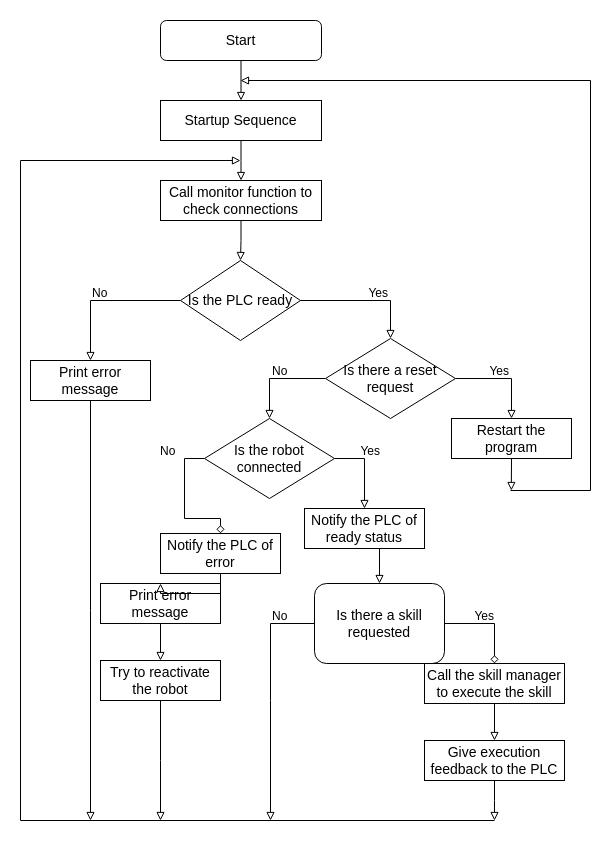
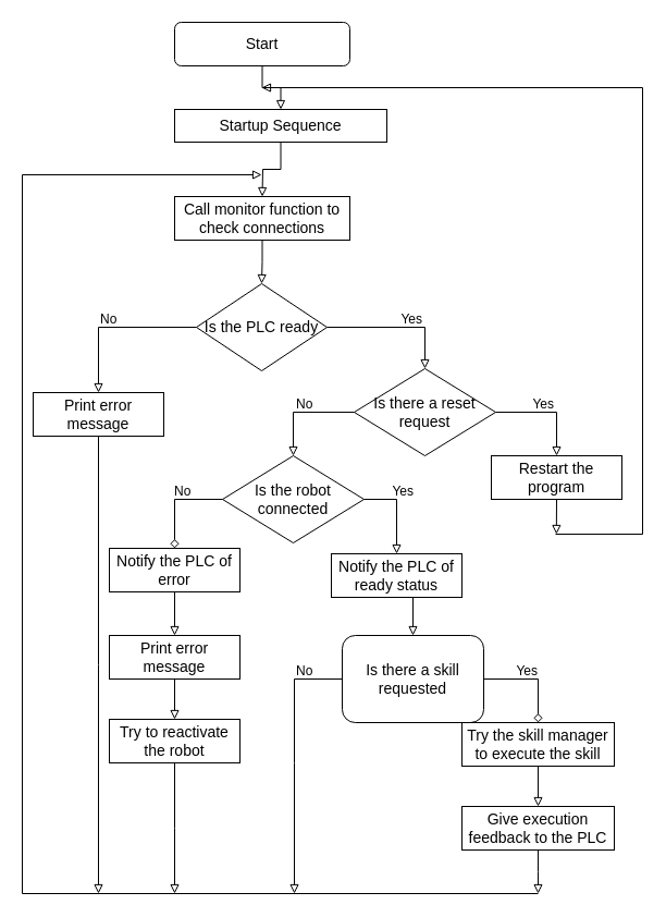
  <mxCell id="0" />
  <mxCell id="1" parent="0" />
  <mxCell id="2" value="" style="edgeStyle=orthogonalEdgeStyle;rounded=0;orthogonalLoop=1;jettySize=auto;html=1;fontSize=14;endArrow=block;endFill=0;" parent="1" source="3" target="12" edge="1"><mxGeometry relative="1" as="geometry" /></mxCell>
  <mxCell id="3" value="&lt;font style=&quot;font-size: 14px;&quot;&gt;Start&lt;/font&gt;" style="rounded=1;whiteSpace=wrap;html=1;fontSize=12;glass=0;strokeWidth=1;shadow=0;fillColor=none;" parent="1" vertex="1"><mxGeometry x="160" y="20" width="161" height="40" as="geometry" /></mxCell>
  <mxCell id="4" style="edgeStyle=orthogonalEdgeStyle;rounded=0;orthogonalLoop=1;jettySize=auto;html=1;exitX=0;exitY=0.5;exitDx=0;exitDy=0;entryX=0.5;entryY=0;entryDx=0;entryDy=0;fontSize=14;endArrow=block;endFill=0;" parent="1" source="6" target="8" edge="1"><mxGeometry relative="1" as="geometry" /></mxCell>
  <mxCell id="5" style="edgeStyle=orthogonalEdgeStyle;rounded=0;orthogonalLoop=1;jettySize=auto;html=1;exitX=1;exitY=0.5;exitDx=0;exitDy=0;entryX=0.5;entryY=0;entryDx=0;entryDy=0;endArrow=block;endFill=0;" parent="1" source="6" target="30" edge="1"><mxGeometry relative="1" as="geometry"><mxPoint x="360" y="340" as="targetPoint" /></mxGeometry></mxCell>
  <mxCell id="6" value="&lt;font style=&quot;font-size: 14px;&quot;&gt;Is the PLC ready&lt;/font&gt;" style="rhombus;whiteSpace=wrap;html=1;fontSize=12;fillColor=none;" parent="1" vertex="1"><mxGeometry x="180" y="260" width="120" height="80" as="geometry" /></mxCell>
  <mxCell id="7" style="edgeStyle=orthogonalEdgeStyle;rounded=0;orthogonalLoop=1;jettySize=auto;html=1;exitX=0.5;exitY=1;exitDx=0;exitDy=0;fontSize=14;endArrow=block;endFill=0;" parent="1" source="8" edge="1"><mxGeometry relative="1" as="geometry"><mxPoint x="90" y="820" as="targetPoint" /></mxGeometry></mxCell>
  <mxCell id="8" value="&lt;font style=&quot;font-size: 14px;&quot;&gt;Print error message&lt;/font&gt;" style="rounded=0;whiteSpace=wrap;html=1;fillColor=none;" parent="1" vertex="1"><mxGeometry x="30" y="360" width="120" height="40" as="geometry" /></mxCell>
  <mxCell id="9" value="No" style="text;html=1;strokeColor=none;fillColor=none;align=left;verticalAlign=middle;whiteSpace=wrap;rounded=0;fontSize=12;" parent="1" vertex="1"><mxGeometry x="90" y="278" width="60" height="30" as="geometry" /></mxCell>
  <mxCell id="10" value="Yes" style="text;html=1;strokeColor=none;fillColor=none;align=right;verticalAlign=middle;whiteSpace=wrap;rounded=0;fontSize=12;" parent="1" vertex="1"><mxGeometry x="451" y="356" width="60" height="30" as="geometry" /></mxCell>
  <mxCell id="11" style="edgeStyle=orthogonalEdgeStyle;rounded=0;orthogonalLoop=1;jettySize=auto;html=1;exitX=0.5;exitY=1;exitDx=0;exitDy=0;entryX=0.5;entryY=0;entryDx=0;entryDy=0;fontSize=14;endArrow=block;endFill=0;" parent="1" source="12" edge="1"><mxGeometry relative="1" as="geometry"><mxPoint x="240.5" y="180" as="targetPoint" /></mxGeometry></mxCell>
- <mxCell id="12" value="&lt;font style=&quot;font-size: 14px;&quot;&gt;Startup Sequence&lt;/font&gt;" style="rounded=0;whiteSpace=wrap;html=1;fillColor=none;" parent="1" vertex="1"><mxGeometry x="160" y="100" width="161" height="40" as="geometry" /></mxCell>
+ <mxCell id="12" value="&lt;font style=&quot;font-size: 14px;&quot;&gt;Startup Sequence&lt;/font&gt;" style="rounded=0;whiteSpace=wrap;html=1;fillColor=none;" parent="1" vertex="1"><mxGeometry x="160" y="100" width="195" height="30" as="geometry" /></mxCell>
  <mxCell id="13" style="edgeStyle=orthogonalEdgeStyle;rounded=0;orthogonalLoop=1;jettySize=auto;html=1;exitX=0;exitY=0.5;exitDx=0;exitDy=0;entryX=0.5;entryY=0;entryDx=0;entryDy=0;endArrow=block;endFill=0;" parent="1" source="30" target="33" edge="1"><mxGeometry relative="1" as="geometry"><mxPoint x="330" y="378" as="sourcePoint" /><mxPoint x="275" y="418" as="targetPoint" /></mxGeometry></mxCell>
  <mxCell id="14" value="No" style="text;html=1;strokeColor=none;fillColor=none;align=left;verticalAlign=middle;whiteSpace=wrap;rounded=0;fontSize=12;" parent="1" vertex="1"><mxGeometry x="269.5" y="356" width="60" height="30" as="geometry" /></mxCell>
  <mxCell id="15" value="Yes" style="text;html=1;strokeColor=none;fillColor=none;align=right;verticalAlign=middle;whiteSpace=wrap;rounded=0;fontSize=12;" parent="1" vertex="1"><mxGeometry x="330" y="278" width="60" height="30" as="geometry" /></mxCell>
  <mxCell id="16" value="" style="endArrow=block;html=1;rounded=0;fontSize=14;endFill=0;" parent="1" edge="1"><mxGeometry width="50" height="50" relative="1" as="geometry"><mxPoint x="494" y="820" as="sourcePoint" /><mxPoint x="240" y="160" as="targetPoint" /><Array as="points"><mxPoint x="20" y="820" /><mxPoint x="20" y="160" /></Array></mxGeometry></mxCell>
  <mxCell id="17" style="edgeStyle=orthogonalEdgeStyle;rounded=0;orthogonalLoop=1;jettySize=auto;html=1;exitX=0.5;exitY=1;exitDx=0;exitDy=0;entryX=0.5;entryY=0;entryDx=0;entryDy=0;endArrow=block;endFill=0;" parent="1" source="18" target="6" edge="1"><mxGeometry relative="1" as="geometry" /></mxCell>
  <mxCell id="18" value="&lt;span style=&quot;font-size: 14px;&quot;&gt;Call monitor function to check connections&lt;/span&gt;" style="rounded=0;whiteSpace=wrap;html=1;fillColor=none;" parent="1" vertex="1"><mxGeometry x="160" y="180" width="161" height="40" as="geometry" /></mxCell>
  <mxCell id="19" style="edgeStyle=orthogonalEdgeStyle;rounded=0;orthogonalLoop=1;jettySize=auto;html=1;exitX=0.5;exitY=1;exitDx=0;exitDy=0;entryX=0.5;entryY=0;entryDx=0;entryDy=0;endArrow=block;endFill=0;" parent="1" source="20" target="23" edge="1"><mxGeometry relative="1" as="geometry" /></mxCell>
  <mxCell id="20" value="&lt;span style=&quot;font-size: 14px;&quot;&gt;Notify the PLC of ready status&lt;/span&gt;" style="rounded=0;whiteSpace=wrap;html=1;fillColor=none;" parent="1" vertex="1"><mxGeometry x="304" y="508" width="120" height="40" as="geometry" /></mxCell>
  <mxCell id="21" style="edgeStyle=orthogonalEdgeStyle;rounded=0;orthogonalLoop=1;jettySize=auto;html=1;exitX=1;exitY=0.5;exitDx=0;exitDy=0;entryX=0.5;entryY=0;entryDx=0;entryDy=0;endArrow=diamond;endFill=0;" parent="1" source="23" target="27" edge="1"><mxGeometry relative="1" as="geometry" /></mxCell>
  <mxCell id="22" style="edgeStyle=orthogonalEdgeStyle;rounded=0;orthogonalLoop=1;jettySize=auto;html=1;exitX=0;exitY=0.5;exitDx=0;exitDy=0;endArrow=block;endFill=0;" parent="1" source="23" edge="1"><mxGeometry relative="1" as="geometry"><mxPoint x="270" y="820" as="targetPoint" /><Array as="points"><mxPoint x="270" y="623" /><mxPoint x="270" y="700" /></Array></mxGeometry></mxCell>
  <mxCell id="23" value="&lt;font style=&quot;font-size: 14px;&quot;&gt;Is there a skill requested&lt;/font&gt;" style="whiteSpace=wrap;html=1;fontSize=12;fillColor=none;rounded=1;" parent="1" vertex="1"><mxGeometry x="314" y="583" width="130" height="80" as="geometry" /></mxCell>
  <mxCell id="24" value="Yes" style="text;html=1;strokeColor=none;fillColor=none;align=right;verticalAlign=middle;whiteSpace=wrap;rounded=0;fontSize=12;" parent="1" vertex="1"><mxGeometry x="455" y="601" width="40.5" height="30" as="geometry" /></mxCell>
  <mxCell id="25" value="No" style="text;html=1;strokeColor=none;fillColor=none;align=left;verticalAlign=middle;whiteSpace=wrap;rounded=0;fontSize=12;" parent="1" vertex="1"><mxGeometry x="269.5" y="601" width="30.5" height="30" as="geometry" /></mxCell>
  <mxCell id="26" style="edgeStyle=orthogonalEdgeStyle;rounded=0;orthogonalLoop=1;jettySize=auto;html=1;exitX=0.5;exitY=1;exitDx=0;exitDy=0;endArrow=block;endFill=0;" parent="1" source="27" edge="1"><mxGeometry relative="1" as="geometry"><mxPoint x="494" y="740" as="targetPoint" /></mxGeometry></mxCell>
- <mxCell id="27" value="&lt;span style=&quot;font-size: 14px;&quot;&gt;Call the skill manager to execute the skill&lt;/span&gt;" style="rounded=0;whiteSpace=wrap;html=1;fillColor=none;" parent="1" vertex="1"><mxGeometry x="424" y="663" width="140" height="40" as="geometry" /></mxCell>
+ <mxCell id="27" value="&lt;span style=&quot;font-size: 14px;&quot;&gt;Try the skill manager to execute the skill&lt;/span&gt;" style="rounded=0;whiteSpace=wrap;html=1;fillColor=none;" parent="1" vertex="1"><mxGeometry x="424" y="663" width="140" height="40" as="geometry" /></mxCell>
  <mxCell id="28" value="" style="endArrow=block;html=1;rounded=0;endFill=0;" parent="1" edge="1"><mxGeometry width="50" height="50" relative="1" as="geometry"><mxPoint x="510" y="490" as="sourcePoint" /><mxPoint x="240" y="80" as="targetPoint" /><Array as="points"><mxPoint x="590" y="490" /><mxPoint x="590" y="80" /></Array></mxGeometry></mxCell>
  <mxCell id="29" style="edgeStyle=orthogonalEdgeStyle;rounded=0;orthogonalLoop=1;jettySize=auto;html=1;exitX=1;exitY=0.5;exitDx=0;exitDy=0;entryX=0.5;entryY=0;entryDx=0;entryDy=0;endArrow=block;endFill=0;" parent="1" source="30" target="41" edge="1"><mxGeometry relative="1" as="geometry"><mxPoint x="509" y="418" as="targetPoint" /></mxGeometry></mxCell>
  <mxCell id="30" value="&lt;font style=&quot;font-size: 14px;&quot;&gt;Is there a reset request&lt;/font&gt;" style="rhombus;whiteSpace=wrap;html=1;fontSize=12;fillColor=none;" parent="1" vertex="1"><mxGeometry x="325" y="338" width="130" height="80" as="geometry" /></mxCell>
  <mxCell id="31" style="edgeStyle=orthogonalEdgeStyle;rounded=0;orthogonalLoop=1;jettySize=auto;html=1;exitX=1;exitY=0.5;exitDx=0;exitDy=0;entryX=0.5;entryY=0;entryDx=0;entryDy=0;endArrow=block;endFill=0;" parent="1" source="33" target="20" edge="1"><mxGeometry relative="1" as="geometry" /></mxCell>
  <mxCell id="32" style="edgeStyle=orthogonalEdgeStyle;rounded=0;orthogonalLoop=1;jettySize=auto;html=1;exitX=0;exitY=0.5;exitDx=0;exitDy=0;entryX=0.5;entryY=0;entryDx=0;entryDy=0;endArrow=diamond;endFill=0;" parent="1" source="33" target="37" edge="1"><mxGeometry relative="1" as="geometry" /></mxCell>
  <mxCell id="33" value="&lt;font style=&quot;font-size: 14px;&quot;&gt;Is the robot connected&lt;/font&gt;" style="rhombus;whiteSpace=wrap;html=1;fontSize=12;fillColor=none;" parent="1" vertex="1"><mxGeometry x="204" y="418" width="130" height="80" as="geometry" /></mxCell>
  <mxCell id="34" style="edgeStyle=orthogonalEdgeStyle;rounded=0;orthogonalLoop=1;jettySize=auto;html=1;exitX=0.5;exitY=1;exitDx=0;exitDy=0;entryX=0.5;entryY=0;entryDx=0;entryDy=0;endArrow=block;endFill=0;" parent="1" source="35" target="43" edge="1"><mxGeometry relative="1" as="geometry" /></mxCell>
  <mxCell id="35" value="&lt;font style=&quot;font-size: 14px;&quot;&gt;Print error message&lt;/font&gt;" style="rounded=0;whiteSpace=wrap;html=1;fillColor=none;" parent="1" vertex="1"><mxGeometry x="100" y="583" width="120" height="40" as="geometry" /></mxCell>
  <mxCell id="36" style="edgeStyle=orthogonalEdgeStyle;rounded=0;orthogonalLoop=1;jettySize=auto;html=1;exitX=0.5;exitY=1;exitDx=0;exitDy=0;entryX=0.5;entryY=0;entryDx=0;entryDy=0;endArrow=block;endFill=0;" parent="1" source="37" target="35" edge="1"><mxGeometry relative="1" as="geometry" /></mxCell>
- <mxCell id="37" value="&lt;font style=&quot;font-size: 14px;&quot;&gt;Notify the PLC of error&lt;/font&gt;" style="rounded=0;whiteSpace=wrap;html=1;fillColor=none;" parent="1" vertex="1"><mxGeometry x="160" y="533" width="120" height="40" as="geometry" /></mxCell>
+ <mxCell id="37" value="&lt;font style=&quot;font-size: 14px;&quot;&gt;Notify the PLC of error&lt;/font&gt;" style="rounded=0;whiteSpace=wrap;html=1;fillColor=none;" parent="1" vertex="1"><mxGeometry x="100" y="503" width="120" height="40" as="geometry" /></mxCell>
  <mxCell id="38" value="Yes" style="text;html=1;strokeColor=none;fillColor=none;align=right;verticalAlign=middle;whiteSpace=wrap;rounded=0;fontSize=12;" parent="1" vertex="1"><mxGeometry x="340.5" y="436" width="40.5" height="30" as="geometry" /></mxCell>
  <mxCell id="39" value="No" style="text;html=1;strokeColor=none;fillColor=none;align=left;verticalAlign=middle;whiteSpace=wrap;rounded=0;fontSize=12;" parent="1" vertex="1"><mxGeometry x="158" y="436" width="30.5" height="30" as="geometry" /></mxCell>
  <mxCell id="40" style="edgeStyle=orthogonalEdgeStyle;rounded=0;orthogonalLoop=1;jettySize=auto;html=1;exitX=0.5;exitY=1;exitDx=0;exitDy=0;endArrow=block;endFill=0;" parent="1" source="41" edge="1"><mxGeometry relative="1" as="geometry"><mxPoint x="510.828" y="490" as="targetPoint" /></mxGeometry></mxCell>
  <mxCell id="41" value="&lt;span style=&quot;font-size: 14px;&quot;&gt;Restart the program&lt;/span&gt;" style="rounded=0;whiteSpace=wrap;html=1;fillColor=none;" parent="1" vertex="1"><mxGeometry x="451" y="418" width="120" height="40" as="geometry" /></mxCell>
  <mxCell id="42" style="edgeStyle=orthogonalEdgeStyle;rounded=0;orthogonalLoop=1;jettySize=auto;html=1;exitX=0.5;exitY=1;exitDx=0;exitDy=0;endArrow=block;endFill=0;" edge="1" parent="1" source="43"><mxGeometry relative="1" as="geometry"><mxPoint x="160" y="820" as="targetPoint" /></mxGeometry></mxCell>
  <mxCell id="43" value="&lt;span style=&quot;font-size: 14px;&quot;&gt;Try to reactivate the robot&lt;/span&gt;" style="rounded=0;whiteSpace=wrap;html=1;fillColor=none;" parent="1" vertex="1"><mxGeometry x="100" y="660" width="120" height="40" as="geometry" /></mxCell>
  <mxCell id="44" style="edgeStyle=orthogonalEdgeStyle;rounded=0;orthogonalLoop=1;jettySize=auto;html=1;exitX=0.5;exitY=1;exitDx=0;exitDy=0;endArrow=block;endFill=0;" edge="1" parent="1" source="45"><mxGeometry relative="1" as="geometry"><mxPoint x="494" y="820" as="targetPoint" /></mxGeometry></mxCell>
  <mxCell id="45" value="&lt;span style=&quot;font-size: 14px;&quot;&gt;Give execution feedback to the PLC&lt;/span&gt;" style="rounded=0;whiteSpace=wrap;html=1;fillColor=none;" vertex="1" parent="1"><mxGeometry x="424" y="740" width="140" height="40" as="geometry" /></mxCell>
